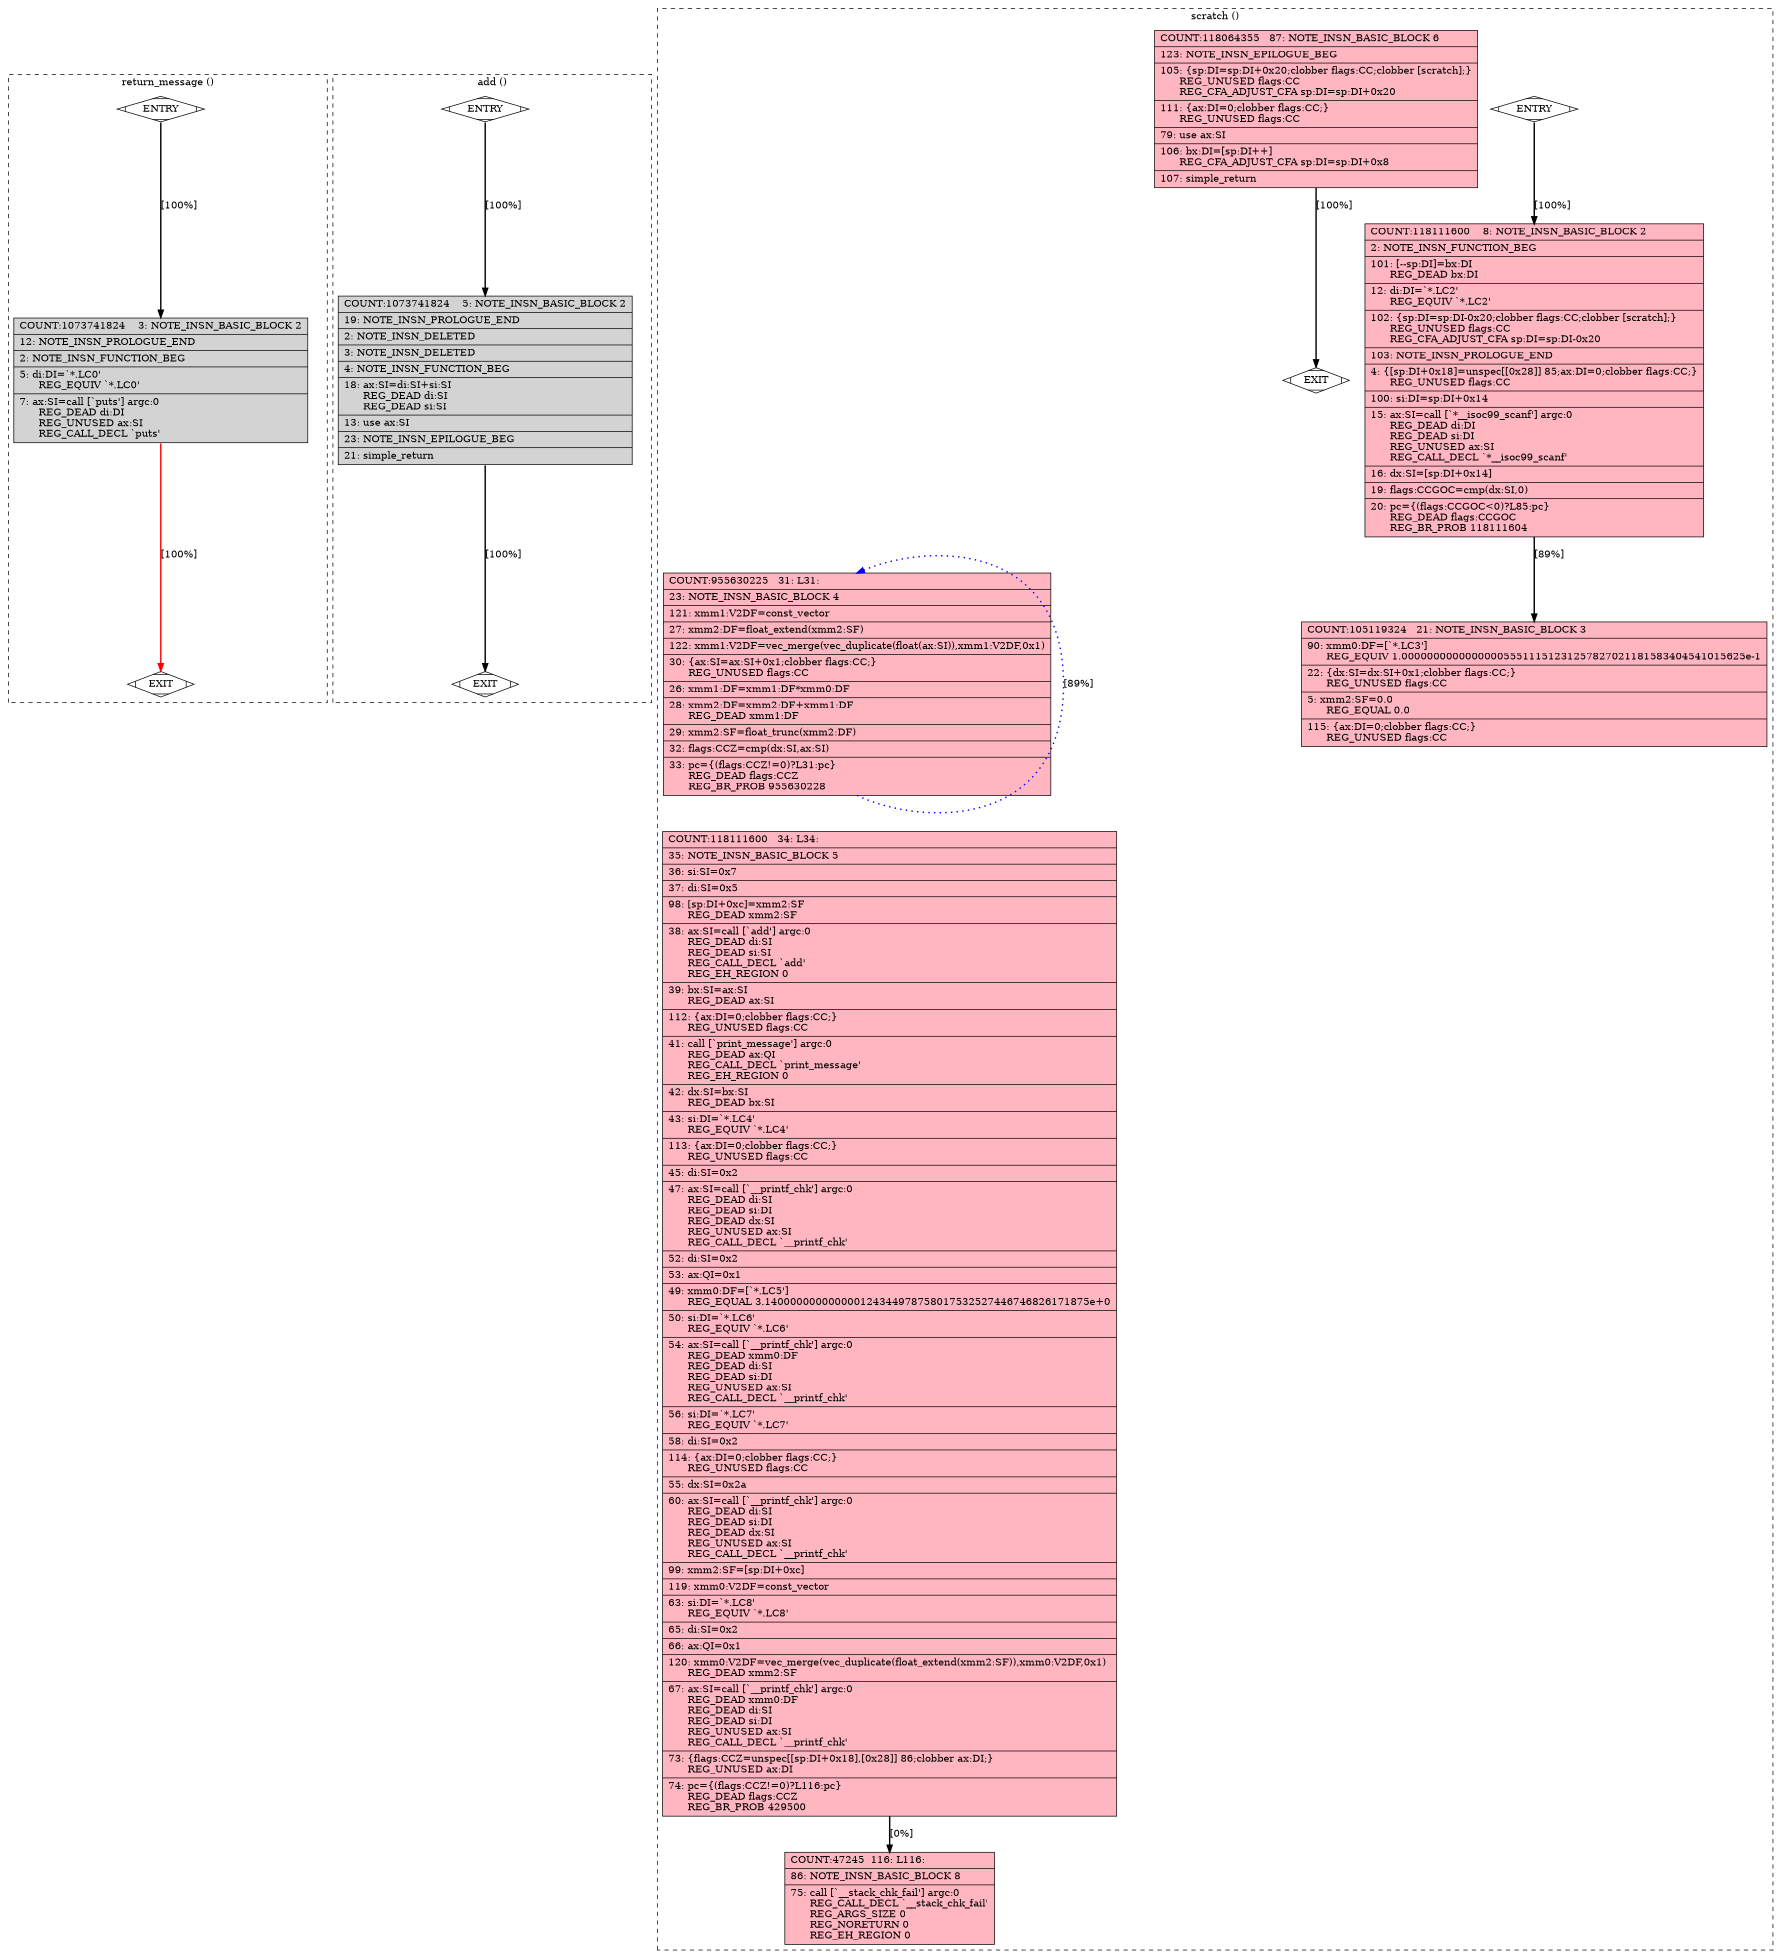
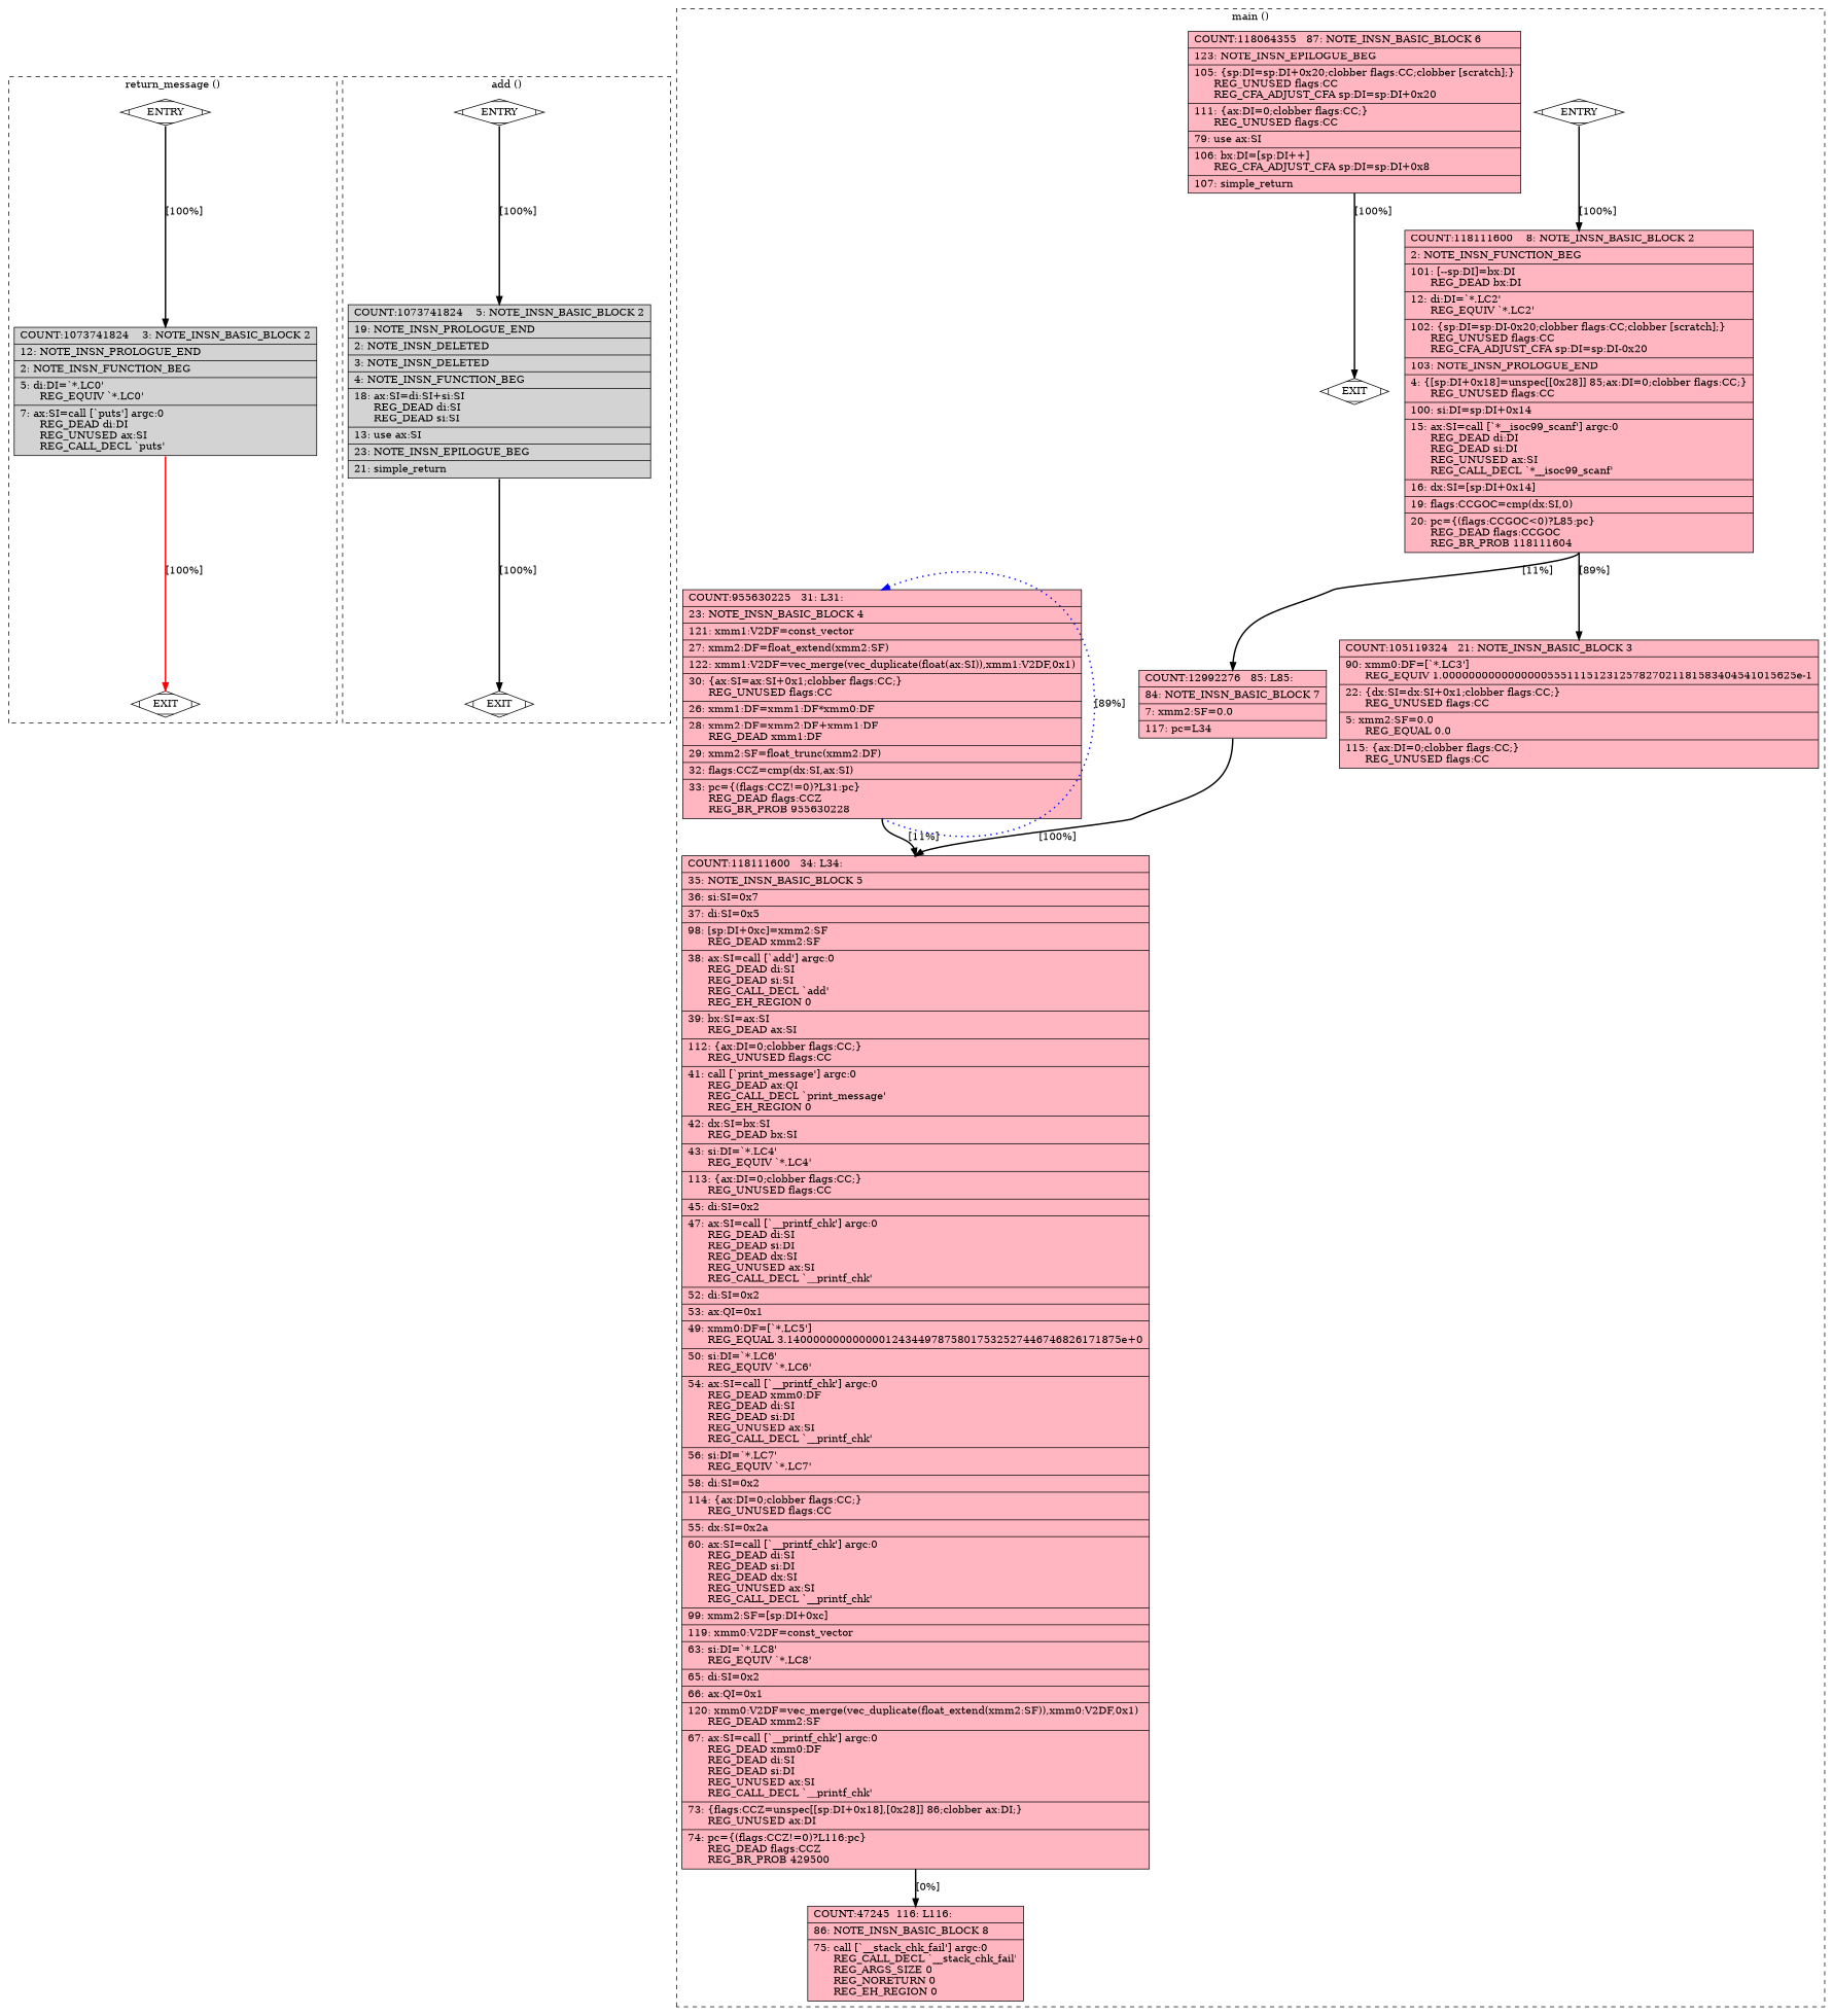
  digraph {
    node [fillcolor=lightpink shape=record style=filled]
    edge [color=black constraint=true headport=n style="solid,bold" tailport=s weight=10]
    n1 [fillcolor=white label=ENTRY shape=Mdiamond]
    n2 [fillcolor=lightgrey label="{COUNT:1073741824\ \ \ \ 3:\ NOTE_INSN_BASIC_BLOCK\ 2\l|\ \ \ 12:\ NOTE_INSN_PROLOGUE_END\l|\ \ \ \ 2:\ NOTE_INSN_FUNCTION_BEG\l|\ \ \ \ 5:\ di:DI=`*.LC0'\l\ \ \ \ \ \ REG_EQUIV\ `*.LC0'\l|\ \ \ \ 7:\ ax:SI=call\ [`puts']\ argc:0\l\ \ \ \ \ \ REG_DEAD\ di:DI\l\ \ \ \ \ \ REG_UNUSED\ ax:SI\l\ \ \ \ \ \ REG_CALL_DECL\ `puts'\l}"]
    n3 [fillcolor=white label=EXIT shape=Mdiamond]
    n4 [fillcolor=white label=ENTRY shape=Mdiamond]
    n5 [fillcolor=lightgrey label="{COUNT:1073741824\ \ \ \ 5:\ NOTE_INSN_BASIC_BLOCK\ 2\l|\ \ \ 19:\ NOTE_INSN_PROLOGUE_END\l|\ \ \ \ 2:\ NOTE_INSN_DELETED\l|\ \ \ \ 3:\ NOTE_INSN_DELETED\l|\ \ \ \ 4:\ NOTE_INSN_FUNCTION_BEG\l|\ \ \ 18:\ ax:SI=di:SI+si:SI\l\ \ \ \ \ \ REG_DEAD\ di:SI\l\ \ \ \ \ \ REG_DEAD\ si:SI\l|\ \ \ 13:\ use\ ax:SI\l|\ \ \ 23:\ NOTE_INSN_EPILOGUE_BEG\l|\ \ \ 21:\ simple_return\l}"]
    n6 [fillcolor=white label=EXIT shape=Mdiamond]
    n7 [fillcolor=white label=ENTRY shape=Mdiamond]
    n8 [label="{COUNT:118111600\ \ \ \ 8:\ NOTE_INSN_BASIC_BLOCK\ 2\l|\ \ \ \ 2:\ NOTE_INSN_FUNCTION_BEG\l|\ \ 101:\ [--sp:DI]=bx:DI\l\ \ \ \ \ \ REG_DEAD\ bx:DI\l|\ \ \ 12:\ di:DI=`*.LC2'\l\ \ \ \ \ \ REG_EQUIV\ `*.LC2'\l|\ \ 102:\ \{sp:DI=sp:DI-0x20;clobber\ flags:CC;clobber\ [scratch];\}\l\ \ \ \ \ \ REG_UNUSED\ flags:CC\l\ \ \ \ \ \ REG_CFA_ADJUST_CFA\ sp:DI=sp:DI-0x20\l|\ \ 103:\ NOTE_INSN_PROLOGUE_END\l|\ \ \ \ 4:\ \{[sp:DI+0x18]=unspec[[0x28]]\ 85;ax:DI=0;clobber\ flags:CC;\}\l\ \ \ \ \ \ REG_UNUSED\ flags:CC\l|\ \ 100:\ si:DI=sp:DI+0x14\l|\ \ \ 15:\ ax:SI=call\ [`*__isoc99_scanf']\ argc:0\l\ \ \ \ \ \ REG_DEAD\ di:DI\l\ \ \ \ \ \ REG_DEAD\ si:DI\l\ \ \ \ \ \ REG_UNUSED\ ax:SI\l\ \ \ \ \ \ REG_CALL_DECL\ `*__isoc99_scanf'\l|\ \ \ 16:\ dx:SI=[sp:DI+0x14]\l|\ \ \ 19:\ flags:CCGOC=cmp(dx:SI,0)\l|\ \ \ 20:\ pc=\{(flags:CCGOC\<0)?L85:pc\}\l\ \ \ \ \ \ REG_DEAD\ flags:CCGOC\l\ \ \ \ \ \ REG_BR_PROB\ 118111604\l}"]
    n9 [fillcolor=white label=EXIT shape=Mdiamond]
+   n10 [label="{COUNT:12992276\ \ \ 85:\ L85:\l|\ \ \ 84:\ NOTE_INSN_BASIC_BLOCK\ 7\l|\ \ \ \ 7:\ xmm2:SF=0.0\l|\ \ 117:\ pc=L34\l}"]
    n11 [label="{COUNT:105119324\ \ \ 21:\ NOTE_INSN_BASIC_BLOCK\ 3\l|\ \ \ 90:\ xmm0:DF=[`*.LC3']\l\ \ \ \ \ \ REG_EQUIV\ 1.000000000000000055511151231257827021181583404541015625e-1\l|\ \ \ 22:\ \{dx:SI=dx:SI+0x1;clobber\ flags:CC;\}\l\ \ \ \ \ \ REG_UNUSED\ flags:CC\l|\ \ \ \ 5:\ xmm2:SF=0.0\l\ \ \ \ \ \ REG_EQUAL\ 0.0\l|\ \ 115:\ \{ax:DI=0;clobber\ flags:CC;\}\l\ \ \ \ \ \ REG_UNUSED\ flags:CC\l}"]
    n12 [label="{COUNT:118111600\ \ \ 34:\ L34:\l|\ \ \ 35:\ NOTE_INSN_BASIC_BLOCK\ 5\l|\ \ \ 36:\ si:SI=0x7\l|\ \ \ 37:\ di:SI=0x5\l|\ \ \ 98:\ [sp:DI+0xc]=xmm2:SF\l\ \ \ \ \ \ REG_DEAD\ xmm2:SF\l|\ \ \ 38:\ ax:SI=call\ [`add']\ argc:0\l\ \ \ \ \ \ REG_DEAD\ di:SI\l\ \ \ \ \ \ REG_DEAD\ si:SI\l\ \ \ \ \ \ REG_CALL_DECL\ `add'\l\ \ \ \ \ \ REG_EH_REGION\ 0\l|\ \ \ 39:\ bx:SI=ax:SI\l\ \ \ \ \ \ REG_DEAD\ ax:SI\l|\ \ 112:\ \{ax:DI=0;clobber\ flags:CC;\}\l\ \ \ \ \ \ REG_UNUSED\ flags:CC\l|\ \ \ 41:\ call\ [`print_message']\ argc:0\l\ \ \ \ \ \ REG_DEAD\ ax:QI\l\ \ \ \ \ \ REG_CALL_DECL\ `print_message'\l\ \ \ \ \ \ REG_EH_REGION\ 0\l|\ \ \ 42:\ dx:SI=bx:SI\l\ \ \ \ \ \ REG_DEAD\ bx:SI\l|\ \ \ 43:\ si:DI=`*.LC4'\l\ \ \ \ \ \ REG_EQUIV\ `*.LC4'\l|\ \ 113:\ \{ax:DI=0;clobber\ flags:CC;\}\l\ \ \ \ \ \ REG_UNUSED\ flags:CC\l|\ \ \ 45:\ di:SI=0x2\l|\ \ \ 47:\ ax:SI=call\ [`__printf_chk']\ argc:0\l\ \ \ \ \ \ REG_DEAD\ di:SI\l\ \ \ \ \ \ REG_DEAD\ si:DI\l\ \ \ \ \ \ REG_DEAD\ dx:SI\l\ \ \ \ \ \ REG_UNUSED\ ax:SI\l\ \ \ \ \ \ REG_CALL_DECL\ `__printf_chk'\l|\ \ \ 52:\ di:SI=0x2\l|\ \ \ 53:\ ax:QI=0x1\l|\ \ \ 49:\ xmm0:DF=[`*.LC5']\l\ \ \ \ \ \ REG_EQUAL\ 3.140000000000000124344978758017532527446746826171875e+0\l|\ \ \ 50:\ si:DI=`*.LC6'\l\ \ \ \ \ \ REG_EQUIV\ `*.LC6'\l|\ \ \ 54:\ ax:SI=call\ [`__printf_chk']\ argc:0\l\ \ \ \ \ \ REG_DEAD\ xmm0:DF\l\ \ \ \ \ \ REG_DEAD\ di:SI\l\ \ \ \ \ \ REG_DEAD\ si:DI\l\ \ \ \ \ \ REG_UNUSED\ ax:SI\l\ \ \ \ \ \ REG_CALL_DECL\ `__printf_chk'\l|\ \ \ 56:\ si:DI=`*.LC7'\l\ \ \ \ \ \ REG_EQUIV\ `*.LC7'\l|\ \ \ 58:\ di:SI=0x2\l|\ \ 114:\ \{ax:DI=0;clobber\ flags:CC;\}\l\ \ \ \ \ \ REG_UNUSED\ flags:CC\l|\ \ \ 55:\ dx:SI=0x2a\l|\ \ \ 60:\ ax:SI=call\ [`__printf_chk']\ argc:0\l\ \ \ \ \ \ REG_DEAD\ di:SI\l\ \ \ \ \ \ REG_DEAD\ si:DI\l\ \ \ \ \ \ REG_DEAD\ dx:SI\l\ \ \ \ \ \ REG_UNUSED\ ax:SI\l\ \ \ \ \ \ REG_CALL_DECL\ `__printf_chk'\l|\ \ \ 99:\ xmm2:SF=[sp:DI+0xc]\l|\ \ 119:\ xmm0:V2DF=const_vector\l|\ \ \ 63:\ si:DI=`*.LC8'\l\ \ \ \ \ \ REG_EQUIV\ `*.LC8'\l|\ \ \ 65:\ di:SI=0x2\l|\ \ \ 66:\ ax:QI=0x1\l|\ \ 120:\ xmm0:V2DF=vec_merge(vec_duplicate(float_extend(xmm2:SF)),xmm0:V2DF,0x1)\l\ \ \ \ \ \ REG_DEAD\ xmm2:SF\l|\ \ \ 67:\ ax:SI=call\ [`__printf_chk']\ argc:0\l\ \ \ \ \ \ REG_DEAD\ xmm0:DF\l\ \ \ \ \ \ REG_DEAD\ di:SI\l\ \ \ \ \ \ REG_DEAD\ si:DI\l\ \ \ \ \ \ REG_UNUSED\ ax:SI\l\ \ \ \ \ \ REG_CALL_DECL\ `__printf_chk'\l|\ \ \ 73:\ \{flags:CCZ=unspec[[sp:DI+0x18],[0x28]]\ 86;clobber\ ax:DI;\}\l\ \ \ \ \ \ REG_UNUSED\ ax:DI\l|\ \ \ 74:\ pc=\{(flags:CCZ!=0)?L116:pc\}\l\ \ \ \ \ \ REG_DEAD\ flags:CCZ\l\ \ \ \ \ \ REG_BR_PROB\ 429500\l}"]
    n13 [label="{COUNT:955630225\ \ \ 31:\ L31:\l|\ \ \ 23:\ NOTE_INSN_BASIC_BLOCK\ 4\l|\ \ 121:\ xmm1:V2DF=const_vector\l|\ \ \ 27:\ xmm2:DF=float_extend(xmm2:SF)\l|\ \ 122:\ xmm1:V2DF=vec_merge(vec_duplicate(float(ax:SI)),xmm1:V2DF,0x1)\l|\ \ \ 30:\ \{ax:SI=ax:SI+0x1;clobber\ flags:CC;\}\l\ \ \ \ \ \ REG_UNUSED\ flags:CC\l|\ \ \ 26:\ xmm1:DF=xmm1:DF*xmm0:DF\l|\ \ \ 28:\ xmm2:DF=xmm2:DF+xmm1:DF\l\ \ \ \ \ \ REG_DEAD\ xmm1:DF\l|\ \ \ 29:\ xmm2:SF=float_trunc(xmm2:DF)\l|\ \ \ 32:\ flags:CCZ=cmp(dx:SI,ax:SI)\l|\ \ \ 33:\ pc=\{(flags:CCZ!=0)?L31:pc\}\l\ \ \ \ \ \ REG_DEAD\ flags:CCZ\l\ \ \ \ \ \ REG_BR_PROB\ 955630228\l}"]
    n14 [label="{COUNT:47245\ \ 116:\ L116:\l|\ \ \ 86:\ NOTE_INSN_BASIC_BLOCK\ 8\l|\ \ \ 75:\ call\ [`__stack_chk_fail']\ argc:0\l\ \ \ \ \ \ REG_CALL_DECL\ `__stack_chk_fail'\l\ \ \ \ \ \ REG_ARGS_SIZE\ 0\l\ \ \ \ \ \ REG_NORETURN\ 0\l\ \ \ \ \ \ REG_EH_REGION\ 0\l}"]
    n15 [label="{COUNT:118064355\ \ \ 87:\ NOTE_INSN_BASIC_BLOCK\ 6\l|\ \ 123:\ NOTE_INSN_EPILOGUE_BEG\l|\ \ 105:\ \{sp:DI=sp:DI+0x20;clobber\ flags:CC;clobber\ [scratch];\}\l\ \ \ \ \ \ REG_UNUSED\ flags:CC\l\ \ \ \ \ \ REG_CFA_ADJUST_CFA\ sp:DI=sp:DI+0x20\l|\ \ 111:\ \{ax:DI=0;clobber\ flags:CC;\}\l\ \ \ \ \ \ REG_UNUSED\ flags:CC\l|\ \ \ 79:\ use\ ax:SI\l|\ \ 106:\ bx:DI=[sp:DI++]\l\ \ \ \ \ \ REG_CFA_ADJUST_CFA\ sp:DI=sp:DI+0x8\l|\ \ 107:\ simple_return\l}"]
    subgraph cluster_1 {
      color=black
      label="return_message ()"
      style=dashed
      n1
      n2
      n3
    }
    subgraph cluster_2 {
      color=black
      label="add ()"
      style=dashed
      n4
      n5
      n6
    }
    subgraph cluster_3 {
      color=black
-     label="scratch ()"
+     label="main ()"
      style=dashed
      n7
      n8
      n9
+     n10
      n11
      n12
      n13
      n14
      n15
    }
    n1 -> n2 [label="[100%]" weight=100]
    n1 -> n3 [style=invis color="" weight=""]
    n2 -> n3 [color=red label="[100%]"]
    n4 -> n5 [label="[100%]" weight=100]
    n4 -> n6 [style=invis color="" weight=""]
    n5 -> n6 [label="[100%]"]
    n7 -> n8 [label="[100%]" weight=100]
    n7 -> n9 [style=invis color="" weight=""]
+   n8 -> n10 [label="[11%]"]
    n8 -> n11 [label="[89%]" weight=100]
+   n10 -> n12 [label="[100%]"]
    n12 -> n14 [label="[0%]"]
+   n13 -> n12 [label="[11%]" weight=100]
    n13 -> n13 [color=blue constraint=false label="[89%]" style="dotted,bold"]
    n15 -> n9 [label="[100%]"]
  }
